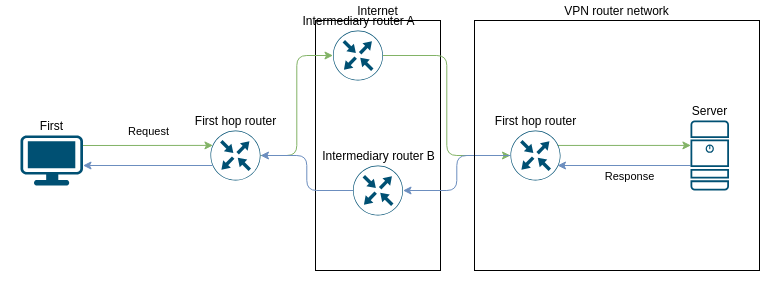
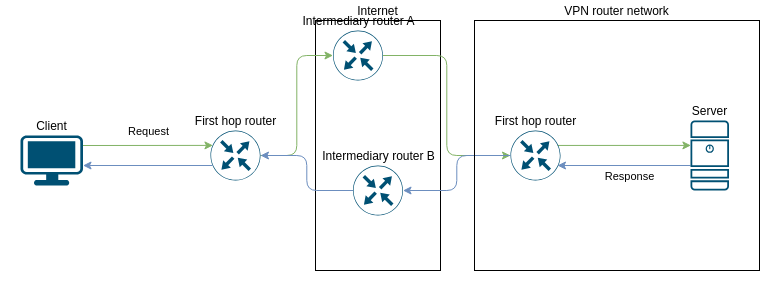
  <mxCell id="0" />
  <mxCell id="1" parent="0" />
  <mxCell id="2" style="rounded=0;orthogonalLoop=1;jettySize=auto;html=1;exitX=0.946;exitY=0.299;exitDx=0;exitDy=0;exitPerimeter=0;entryX=0.011;entryY=0.356;entryDx=0;entryDy=0;entryPerimeter=0;fillColor=#dae8fc;strokeColor=#6c8ebf;flowAnimation=0;shadow=0;elbow=vertical;startArrow=classic;startFill=1;endArrow=none;endFill=0;" parent="1" edge="1"><mxGeometry relative="1" as="geometry"><mxPoint x="557" y="165" as="sourcePoint" /><mxPoint x="690" y="165" as="targetPoint" /></mxGeometry></mxCell>
  <mxCell id="3" value="&lt;span style=&quot;color: rgb(0, 0, 0);&quot;&gt;Response&lt;/span&gt;" style="edgeLabel;html=1;align=center;verticalAlign=middle;resizable=0;points=[];labelBackgroundColor=none;" parent="2" vertex="1" connectable="0"><mxGeometry x="0.064" relative="1" as="geometry"><mxPoint y="10" as="offset" /></mxGeometry></mxCell>
  <mxCell id="4" style="rounded=0;orthogonalLoop=1;jettySize=auto;html=1;exitX=0.946;exitY=0.299;exitDx=0;exitDy=0;exitPerimeter=0;entryX=0.011;entryY=0.356;entryDx=0;entryDy=0;entryPerimeter=0;fillColor=#d5e8d4;strokeColor=#82b366;flowAnimation=0;shadow=0;elbow=vertical;" parent="1" source="13" target="14" edge="1"><mxGeometry relative="1" as="geometry"><mxPoint x="560" y="155" as="sourcePoint" /><mxPoint x="687" y="155" as="targetPoint" /></mxGeometry></mxCell>
  <mxCell id="5" value="Internet" style="rounded=0;whiteSpace=wrap;html=1;fillColor=none;verticalAlign=bottom;labelPosition=center;verticalLabelPosition=top;align=center;" parent="1" vertex="1"><mxGeometry x="315" y="20" width="125" height="250" as="geometry" /></mxCell>
  <mxCell id="6" style="edgeStyle=orthogonalEdgeStyle;html=1;exitX=1;exitY=0.5;exitDx=0;exitDy=0;exitPerimeter=0;entryX=0;entryY=0.5;entryDx=0;entryDy=0;entryPerimeter=0;fillColor=#d5e8d4;strokeColor=#82b366;" parent="1" source="7" target="12" edge="1"><mxGeometry relative="1" as="geometry"><mxPoint x="290" y="145" as="targetPoint" /></mxGeometry></mxCell>
  <mxCell id="7" value="First hop router" style="sketch=0;points=[[0.5,0,0],[1,0.5,0],[0.5,1,0],[0,0.5,0],[0.145,0.145,0],[0.856,0.145,0],[0.855,0.856,0],[0.145,0.855,0]];verticalLabelPosition=top;html=1;verticalAlign=bottom;aspect=fixed;align=center;pointerEvents=1;shape=mxgraph.cisco19.rect;prIcon=router;fillColor=none;strokeColor=#005073;labelPosition=center;" parent="1" vertex="1"><mxGeometry x="210" y="130" width="50" height="50" as="geometry" /></mxCell>
  <mxCell id="8" style="rounded=0;orthogonalLoop=1;jettySize=auto;html=1;exitX=1;exitY=0.4;exitDx=0;exitDy=0;exitPerimeter=0;fillColor=#d5e8d4;strokeColor=#82b366;entryX=0.049;entryY=0.298;entryDx=0;entryDy=0;entryPerimeter=0;" parent="1" target="7" edge="1"><mxGeometry relative="1" as="geometry"><mxPoint x="82.5" y="145" as="sourcePoint" /><mxPoint x="200" y="145" as="targetPoint" /></mxGeometry></mxCell>
  <mxCell id="9" value="Request" style="edgeLabel;html=1;align=center;verticalAlign=middle;resizable=0;points=[];labelBackgroundColor=none;" parent="8" vertex="1" connectable="0"><mxGeometry x="-0.081" y="-1" relative="1" as="geometry"><mxPoint x="5" y="-15" as="offset" /></mxGeometry></mxCell>
- <mxCell id="10" value="First" style="points=[[0.03,0.03,0],[0.5,0,0],[0.97,0.03,0],[1,0.4,0],[0.97,0.745,0],[0.5,1,0],[0.03,0.745,0],[0,0.4,0]];verticalLabelPosition=top;sketch=0;html=1;verticalAlign=bottom;aspect=fixed;align=center;pointerEvents=1;shape=mxgraph.cisco19.workstation;fillColor=#005073;strokeColor=none;labelPosition=center;" parent="1" vertex="1"><mxGeometry x="20" y="135" width="62.5" height="50" as="geometry" /></mxCell>
+ <mxCell id="10" value="Client" style="points=[[0.03,0.03,0],[0.5,0,0],[0.97,0.03,0],[1,0.4,0],[0.97,0.745,0],[0.5,1,0],[0.03,0.745,0],[0,0.4,0]];verticalLabelPosition=top;sketch=0;html=1;verticalAlign=bottom;aspect=fixed;align=center;pointerEvents=1;shape=mxgraph.cisco19.workstation;fillColor=#005073;strokeColor=none;labelPosition=center;" parent="1" vertex="1"><mxGeometry x="20" y="135" width="62.5" height="50" as="geometry" /></mxCell>
  <mxCell id="11" value="&lt;font&gt;Intermediary router B&lt;/font&gt;" style="sketch=0;points=[[0.5,0,0],[1,0.5,0],[0.5,1,0],[0,0.5,0],[0.145,0.145,0],[0.856,0.145,0],[0.855,0.856,0],[0.145,0.855,0]];verticalLabelPosition=top;html=1;verticalAlign=bottom;aspect=fixed;align=center;pointerEvents=1;shape=mxgraph.cisco19.rect;prIcon=router;fillColor=none;strokeColor=#005073;labelPosition=center;" parent="1" vertex="1"><mxGeometry x="352.5" y="165" width="50" height="50" as="geometry" /></mxCell>
  <mxCell id="12" value="Intermediary router A" style="sketch=0;points=[[0.5,0,0],[1,0.5,0],[0.5,1,0],[0,0.5,0],[0.145,0.145,0],[0.856,0.145,0],[0.855,0.856,0],[0.145,0.855,0]];verticalLabelPosition=top;html=1;verticalAlign=bottom;aspect=fixed;align=center;pointerEvents=1;shape=mxgraph.cisco19.rect;prIcon=router;fillColor=none;strokeColor=#005073;labelPosition=center;" parent="1" vertex="1"><mxGeometry x="332.5" y="30" width="50" height="50" as="geometry" /></mxCell>
  <mxCell id="13" value="First hop router" style="sketch=0;points=[[0.5,0,0],[1,0.5,0],[0.5,1,0],[0,0.5,0],[0.145,0.145,0],[0.856,0.145,0],[0.855,0.856,0],[0.145,0.855,0]];verticalLabelPosition=top;html=1;verticalAlign=bottom;aspect=fixed;align=center;pointerEvents=1;shape=mxgraph.cisco19.rect;prIcon=router;fillColor=none;strokeColor=#005073;labelPosition=center;" parent="1" vertex="1"><mxGeometry x="510" y="130" width="50" height="50" as="geometry" /></mxCell>
  <mxCell id="14" value="Server" style="sketch=0;points=[[0.015,0.015,0],[0.985,0.015,0],[0.985,0.985,0],[0.015,0.985,0],[0.25,0,0],[0.5,0,0],[0.75,0,0],[1,0.25,0],[1,0.5,0],[1,0.75,0],[0.75,1,0],[0.5,1,0],[0.25,1,0],[0,0.75,0],[0,0.5,0],[0,0.25,0]];verticalLabelPosition=top;html=1;verticalAlign=bottom;aspect=fixed;align=center;pointerEvents=1;shape=mxgraph.cisco19.server;fillColor=#005073;strokeColor=none;labelPosition=center;" parent="1" vertex="1"><mxGeometry x="690" y="120" width="38.5" height="70" as="geometry" /></mxCell>
  <mxCell id="15" style="edgeStyle=orthogonalEdgeStyle;html=1;exitX=1;exitY=0.5;exitDx=0;exitDy=0;exitPerimeter=0;entryX=0;entryY=0.5;entryDx=0;entryDy=0;entryPerimeter=0;fillColor=#d5e8d4;strokeColor=#82b366;" parent="1" source="12" target="13" edge="1"><mxGeometry relative="1" as="geometry" /></mxCell>
  <mxCell id="16" style="edgeStyle=orthogonalEdgeStyle;html=1;exitX=0;exitY=0.5;exitDx=0;exitDy=0;exitPerimeter=0;entryX=1;entryY=0.5;entryDx=0;entryDy=0;entryPerimeter=0;fillColor=#dae8fc;strokeColor=#6c8ebf;" parent="1" source="13" target="11" edge="1"><mxGeometry relative="1" as="geometry" /></mxCell>
  <mxCell id="17" style="edgeStyle=orthogonalEdgeStyle;html=1;exitX=0;exitY=0.5;exitDx=0;exitDy=0;exitPerimeter=0;entryX=1;entryY=0.5;entryDx=0;entryDy=0;entryPerimeter=0;fillColor=#dae8fc;strokeColor=#6c8ebf;" parent="1" source="11" target="7" edge="1"><mxGeometry relative="1" as="geometry" /></mxCell>
  <mxCell id="18" style="rounded=0;orthogonalLoop=1;jettySize=auto;html=1;exitX=1;exitY=0.4;exitDx=0;exitDy=0;exitPerimeter=0;fillColor=#dae8fc;strokeColor=#6c8ebf;entryX=0.049;entryY=0.298;entryDx=0;entryDy=0;entryPerimeter=0;startArrow=classic;startFill=1;endArrow=none;endFill=0;" parent="1" edge="1"><mxGeometry relative="1" as="geometry"><mxPoint x="82.5" y="165" as="sourcePoint" /><mxPoint x="212" y="165" as="targetPoint" /></mxGeometry></mxCell>
  <mxCell id="19" value="VPN router network" style="rounded=0;whiteSpace=wrap;html=1;fillColor=none;verticalAlign=bottom;labelPosition=center;verticalLabelPosition=top;align=center;" parent="1" vertex="1"><mxGeometry x="474" y="20" width="285" height="250" as="geometry" /></mxCell>
